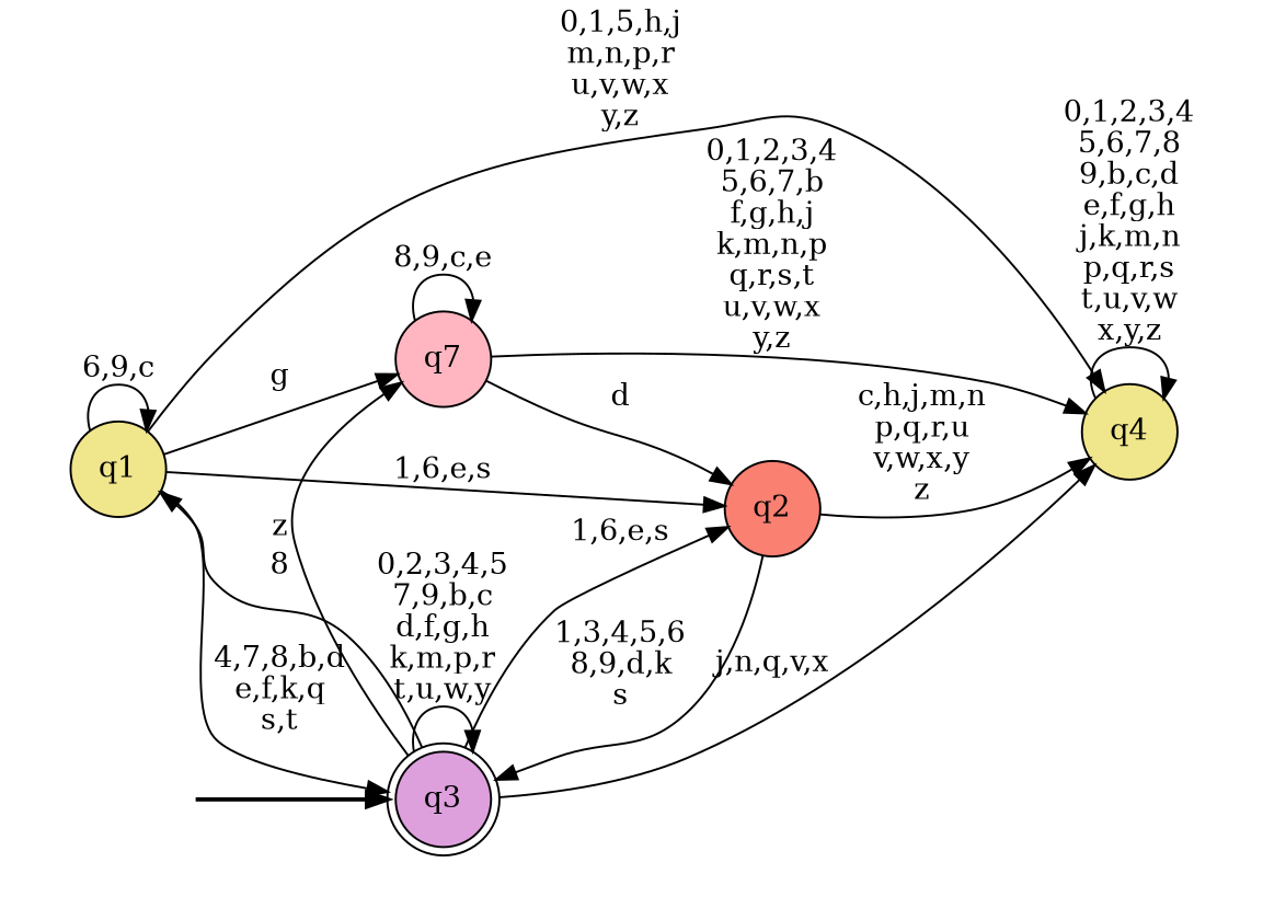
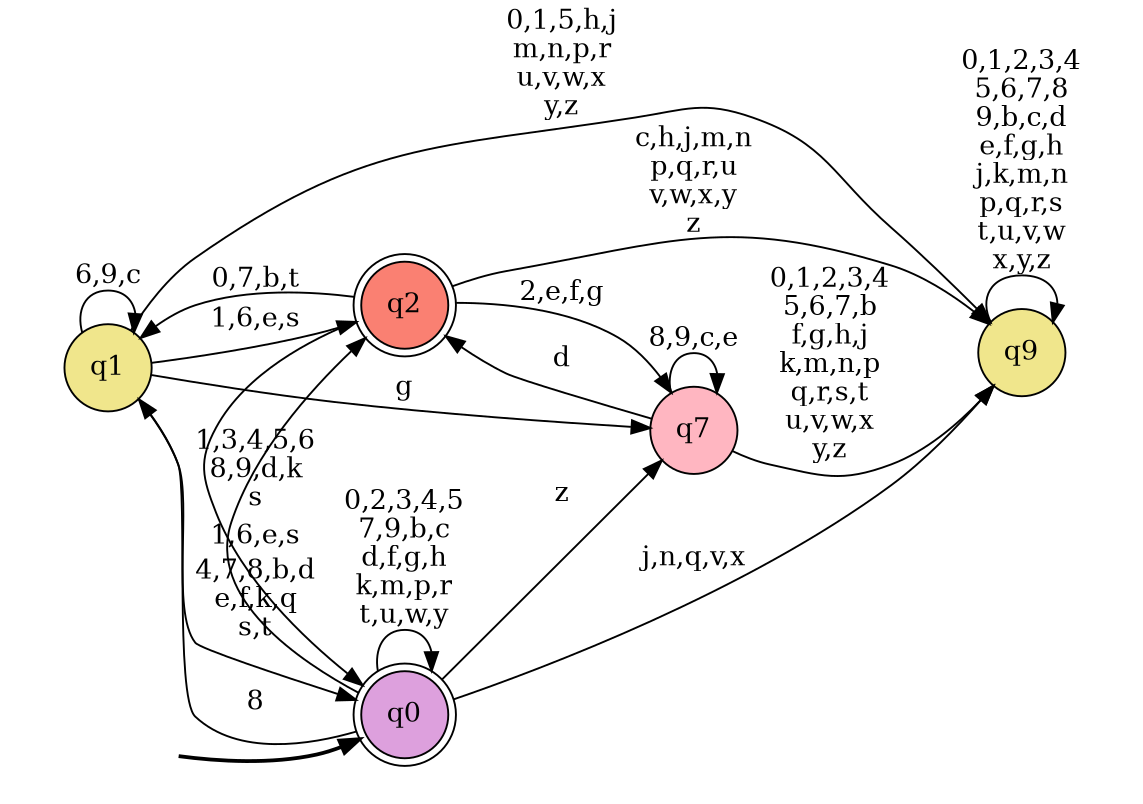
  digraph {
    rankdir=LR
    node [shape=circle style="rounded,filled" color=black fillcolor=khaki]
    __start0 [height=0 shape=none style=invis width=0 color="" fillcolor=""]
-   n2 [fillcolor=plum label=q3 shape=doublecircle]
+   n2 [fillcolor=plum label=q0 shape=doublecircle]
    n3 [label=q1]
-   n4 [fillcolor=salmon label=q2]
+   n4 [fillcolor=salmon label=q2 shape=doublecircle]
    n5 [fillcolor=lightpink label=q7 style=filled]
-   n6 [label=q4 style=filled]
+   n6 [label=q9 style=filled]
    subgraph cluster_1 {
      nodesep=0.15
      ranksep=0.15
      style=invis
      __start0
      n2
    }
    __start0 -> n2 [penwidth=2]
    n2 -> n2 [label="0,2,3,4,5\n7,9,b,c\nd,f,g,h\nk,m,p,r\nt,u,w,y"]
    n2 -> n3 [label=8]
    n2 -> n4 [label="1,6,e,s"]
    n2 -> n5 [label=z]
    n2 -> n6 [label="j,n,q,v,x"]
    n3 -> n2 [label="4,7,8,b,d\ne,f,k,q\ns,t"]
    n3 -> n3 [label="6,9,c"]
    n3 -> n4 [label="1,6,e,s"]
    n3 -> n5 [label=g]
    n3 -> n6 [label="0,1,5,h,j\nm,n,p,r\nu,v,w,x\ny,z"]
    n4 -> n2 [label="1,3,4,5,6\n8,9,d,k\ns"]
+   n4 -> n3 [label="0,7,b,t"]
+   n4 -> n5 [label="2,e,f,g"]
    n4 -> n6 [label="c,h,j,m,n\np,q,r,u\nv,w,x,y\nz"]
    n5 -> n4 [label=d]
    n5 -> n5 [label="8,9,c,e"]
    n5 -> n6 [label="0,1,2,3,4\n5,6,7,b\nf,g,h,j\nk,m,n,p\nq,r,s,t\nu,v,w,x\ny,z"]
    n6 -> n6 [label="0,1,2,3,4\n5,6,7,8\n9,b,c,d\ne,f,g,h\nj,k,m,n\np,q,r,s\nt,u,v,w\nx,y,z"]
  }
